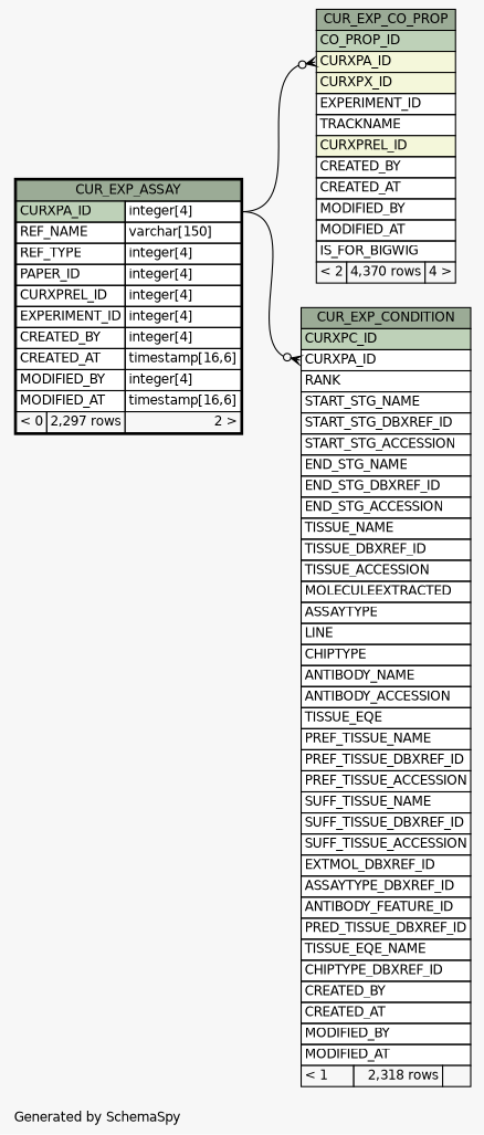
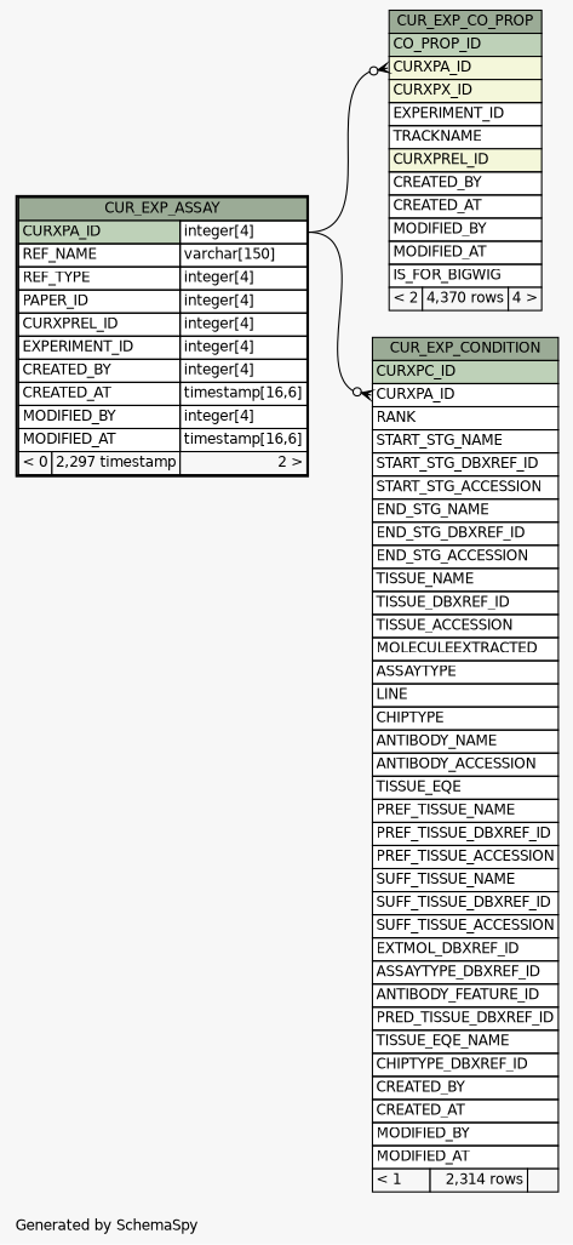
  digraph {
    bgcolor="#f7f7f7"
    fontname=Helvetica
    fontsize=11
    label="\nGenerated by SchemaSpy"
    labeljust=l
    nodesep=0.18
    rankdir=RL
    ranksep=0.46
    node [fontname=Helvetica fontsize=11 shape=plaintext]
    edge [arrowhead=none arrowsize=0.8 arrowtail=crowodot dir=back headport="CURXPA_ID.type:e" tailport="CURXPA_ID:w"]
    n1 [label=<     <TABLE BORDER="0" CELLBORDER="1" CELLSPACING="0" BGCOLOR="#ffffff">       <TR><TD COLSPAN="3" BGCOLOR="#9bab96" ALIGN="CENTER">CUR_EXP_CO_PROP</TD></TR>       <TR><TD PORT="CO_PROP_ID" COLSPAN="3" BGCOLOR="#bed1b8" ALIGN="LEFT">CO_PROP_ID</TD></TR>       <TR><TD PORT="CURXPA_ID" COLSPAN="3" BGCOLOR="#f4f7da" ALIGN="LEFT">CURXPA_ID</TD></TR>       <TR><TD PORT="CURXPX_ID" COLSPAN="3" BGCOLOR="#f4f7da" ALIGN="LEFT">CURXPX_ID</TD></TR>       <TR><TD PORT="EXPERIMENT_ID" COLSPAN="3" ALIGN="LEFT">EXPERIMENT_ID</TD></TR>       <TR><TD PORT="TRACKNAME" COLSPAN="3" ALIGN="LEFT">TRACKNAME</TD></TR>       <TR><TD PORT="CURXPREL_ID" COLSPAN="3" BGCOLOR="#f4f7da" ALIGN="LEFT">CURXPREL_ID</TD></TR>       <TR><TD PORT="CREATED_BY" COLSPAN="3" ALIGN="LEFT">CREATED_BY</TD></TR>       <TR><TD PORT="CREATED_AT" COLSPAN="3" ALIGN="LEFT">CREATED_AT</TD></TR>       <TR><TD PORT="MODIFIED_BY" COLSPAN="3" ALIGN="LEFT">MODIFIED_BY</TD></TR>       <TR><TD PORT="MODIFIED_AT" COLSPAN="3" ALIGN="LEFT">MODIFIED_AT</TD></TR>       <TR><TD PORT="IS_FOR_BIGWIG" COLSPAN="3" ALIGN="LEFT">IS_FOR_BIGWIG</TD></TR>       <TR><TD ALIGN="LEFT" BGCOLOR="#f7f7f7">&lt; 2</TD><TD ALIGN="RIGHT" BGCOLOR="#f7f7f7">4,370 rows</TD><TD ALIGN="RIGHT" BGCOLOR="#f7f7f7">4 &gt;</TD></TR>     </TABLE>>]
-   n2 [label=<     <TABLE BORDER="2" CELLBORDER="1" CELLSPACING="0" BGCOLOR="#ffffff">       <TR><TD COLSPAN="3" BGCOLOR="#9bab96" ALIGN="CENTER">CUR_EXP_ASSAY</TD></TR>       <TR><TD PORT="CURXPA_ID" COLSPAN="2" BGCOLOR="#bed1b8" ALIGN="LEFT">CURXPA_ID</TD><TD PORT="CURXPA_ID.type" ALIGN="LEFT">integer[4]</TD></TR>       <TR><TD PORT="REF_NAME" COLSPAN="2" ALIGN="LEFT">REF_NAME</TD><TD PORT="REF_NAME.type" ALIGN="LEFT">varchar[150]</TD></TR>       <TR><TD PORT="REF_TYPE" COLSPAN="2" ALIGN="LEFT">REF_TYPE</TD><TD PORT="REF_TYPE.type" ALIGN="LEFT">integer[4]</TD></TR>       <TR><TD PORT="PAPER_ID" COLSPAN="2" ALIGN="LEFT">PAPER_ID</TD><TD PORT="PAPER_ID.type" ALIGN="LEFT">integer[4]</TD></TR>       <TR><TD PORT="CURXPREL_ID" COLSPAN="2" ALIGN="LEFT">CURXPREL_ID</TD><TD PORT="CURXPREL_ID.type" ALIGN="LEFT">integer[4]</TD></TR>       <TR><TD PORT="EXPERIMENT_ID" COLSPAN="2" ALIGN="LEFT">EXPERIMENT_ID</TD><TD PORT="EXPERIMENT_ID.type" ALIGN="LEFT">integer[4]</TD></TR>       <TR><TD PORT="CREATED_BY" COLSPAN="2" ALIGN="LEFT">CREATED_BY</TD><TD PORT="CREATED_BY.type" ALIGN="LEFT">integer[4]</TD></TR>       <TR><TD PORT="CREATED_AT" COLSPAN="2" ALIGN="LEFT">CREATED_AT</TD><TD PORT="CREATED_AT.type" ALIGN="LEFT">timestamp[16,6]</TD></TR>       <TR><TD PORT="MODIFIED_BY" COLSPAN="2" ALIGN="LEFT">MODIFIED_BY</TD><TD PORT="MODIFIED_BY.type" ALIGN="LEFT">integer[4]</TD></TR>       <TR><TD PORT="MODIFIED_AT" COLSPAN="2" ALIGN="LEFT">MODIFIED_AT</TD><TD PORT="MODIFIED_AT.type" ALIGN="LEFT">timestamp[16,6]</TD></TR>       <TR><TD ALIGN="LEFT" BGCOLOR="#f7f7f7">&lt; 0</TD><TD ALIGN="RIGHT" BGCOLOR="#f7f7f7">2,297 rows</TD><TD ALIGN="RIGHT" BGCOLOR="#f7f7f7">2 &gt;</TD></TR>     </TABLE>>]
-   n3 [label=<     <TABLE BORDER="0" CELLBORDER="1" CELLSPACING="0" BGCOLOR="#ffffff">       <TR><TD COLSPAN="3" BGCOLOR="#9bab96" ALIGN="CENTER">CUR_EXP_CONDITION</TD></TR>       <TR><TD PORT="CURXPC_ID" COLSPAN="3" BGCOLOR="#bed1b8" ALIGN="LEFT">CURXPC_ID</TD></TR>       <TR><TD PORT="CURXPA_ID" COLSPAN="3" ALIGN="LEFT">CURXPA_ID</TD></TR>       <TR><TD PORT="RANK" COLSPAN="3" ALIGN="LEFT">RANK</TD></TR>       <TR><TD PORT="START_STG_NAME" COLSPAN="3" ALIGN="LEFT">START_STG_NAME</TD></TR>       <TR><TD PORT="START_STG_DBXREF_ID" COLSPAN="3" ALIGN="LEFT">START_STG_DBXREF_ID</TD></TR>       <TR><TD PORT="START_STG_ACCESSION" COLSPAN="3" ALIGN="LEFT">START_STG_ACCESSION</TD></TR>       <TR><TD PORT="END_STG_NAME" COLSPAN="3" ALIGN="LEFT">END_STG_NAME</TD></TR>       <TR><TD PORT="END_STG_DBXREF_ID" COLSPAN="3" ALIGN="LEFT">END_STG_DBXREF_ID</TD></TR>       <TR><TD PORT="END_STG_ACCESSION" COLSPAN="3" ALIGN="LEFT">END_STG_ACCESSION</TD></TR>       <TR><TD PORT="TISSUE_NAME" COLSPAN="3" ALIGN="LEFT">TISSUE_NAME</TD></TR>       <TR><TD PORT="TISSUE_DBXREF_ID" COLSPAN="3" ALIGN="LEFT">TISSUE_DBXREF_ID</TD></TR>       <TR><TD PORT="TISSUE_ACCESSION" COLSPAN="3" ALIGN="LEFT">TISSUE_ACCESSION</TD></TR>       <TR><TD PORT="MOLECULEEXTRACTED" COLSPAN="3" ALIGN="LEFT">MOLECULEEXTRACTED</TD></TR>       <TR><TD PORT="ASSAYTYPE" COLSPAN="3" ALIGN="LEFT">ASSAYTYPE</TD></TR>       <TR><TD PORT="LINE" COLSPAN="3" ALIGN="LEFT">LINE</TD></TR>       <TR><TD PORT="CHIPTYPE" COLSPAN="3" ALIGN="LEFT">CHIPTYPE</TD></TR>       <TR><TD PORT="ANTIBODY_NAME" COLSPAN="3" ALIGN="LEFT">ANTIBODY_NAME</TD></TR>       <TR><TD PORT="ANTIBODY_ACCESSION" COLSPAN="3" ALIGN="LEFT">ANTIBODY_ACCESSION</TD></TR>       <TR><TD PORT="TISSUE_EQE" COLSPAN="3" ALIGN="LEFT">TISSUE_EQE</TD></TR>       <TR><TD PORT="PREF_TISSUE_NAME" COLSPAN="3" ALIGN="LEFT">PREF_TISSUE_NAME</TD></TR>       <TR><TD PORT="PREF_TISSUE_DBXREF_ID" COLSPAN="3" ALIGN="LEFT">PREF_TISSUE_DBXREF_ID</TD></TR>       <TR><TD PORT="PREF_TISSUE_ACCESSION" COLSPAN="3" ALIGN="LEFT">PREF_TISSUE_ACCESSION</TD></TR>       <TR><TD PORT="SUFF_TISSUE_NAME" COLSPAN="3" ALIGN="LEFT">SUFF_TISSUE_NAME</TD></TR>       <TR><TD PORT="SUFF_TISSUE_DBXREF_ID" COLSPAN="3" ALIGN="LEFT">SUFF_TISSUE_DBXREF_ID</TD></TR>       <TR><TD PORT="SUFF_TISSUE_ACCESSION" COLSPAN="3" ALIGN="LEFT">SUFF_TISSUE_ACCESSION</TD></TR>       <TR><TD PORT="EXTMOL_DBXREF_ID" COLSPAN="3" ALIGN="LEFT">EXTMOL_DBXREF_ID</TD></TR>       <TR><TD PORT="ASSAYTYPE_DBXREF_ID" COLSPAN="3" ALIGN="LEFT">ASSAYTYPE_DBXREF_ID</TD></TR>       <TR><TD PORT="ANTIBODY_FEATURE_ID" COLSPAN="3" ALIGN="LEFT">ANTIBODY_FEATURE_ID</TD></TR>       <TR><TD PORT="PRED_TISSUE_DBXREF_ID" COLSPAN="3" ALIGN="LEFT">PRED_TISSUE_DBXREF_ID</TD></TR>       <TR><TD PORT="TISSUE_EQE_NAME" COLSPAN="3" ALIGN="LEFT">TISSUE_EQE_NAME</TD></TR>       <TR><TD PORT="CHIPTYPE_DBXREF_ID" COLSPAN="3" ALIGN="LEFT">CHIPTYPE_DBXREF_ID</TD></TR>       <TR><TD PORT="CREATED_BY" COLSPAN="3" ALIGN="LEFT">CREATED_BY</TD></TR>       <TR><TD PORT="CREATED_AT" COLSPAN="3" ALIGN="LEFT">CREATED_AT</TD></TR>       <TR><TD PORT="MODIFIED_BY" COLSPAN="3" ALIGN="LEFT">MODIFIED_BY</TD></TR>       <TR><TD PORT="MODIFIED_AT" COLSPAN="3" ALIGN="LEFT">MODIFIED_AT</TD></TR>       <TR><TD ALIGN="LEFT" BGCOLOR="#f7f7f7">&lt; 1</TD><TD ALIGN="RIGHT" BGCOLOR="#f7f7f7">2,318 rows</TD><TD ALIGN="RIGHT" BGCOLOR="#f7f7f7">  </TD></TR>     </TABLE>>]
+   n2 [label=<     <TABLE BORDER="2" CELLBORDER="1" CELLSPACING="0" BGCOLOR="#ffffff">       <TR><TD COLSPAN="3" BGCOLOR="#9bab96" ALIGN="CENTER">CUR_EXP_ASSAY</TD></TR>       <TR><TD PORT="CURXPA_ID" COLSPAN="2" BGCOLOR="#bed1b8" ALIGN="LEFT">CURXPA_ID</TD><TD PORT="CURXPA_ID.type" ALIGN="LEFT">integer[4]</TD></TR>       <TR><TD PORT="REF_NAME" COLSPAN="2" ALIGN="LEFT">REF_NAME</TD><TD PORT="REF_NAME.type" ALIGN="LEFT">varchar[150]</TD></TR>       <TR><TD PORT="REF_TYPE" COLSPAN="2" ALIGN="LEFT">REF_TYPE</TD><TD PORT="REF_TYPE.type" ALIGN="LEFT">integer[4]</TD></TR>       <TR><TD PORT="PAPER_ID" COLSPAN="2" ALIGN="LEFT">PAPER_ID</TD><TD PORT="PAPER_ID.type" ALIGN="LEFT">integer[4]</TD></TR>       <TR><TD PORT="CURXPREL_ID" COLSPAN="2" ALIGN="LEFT">CURXPREL_ID</TD><TD PORT="CURXPREL_ID.type" ALIGN="LEFT">integer[4]</TD></TR>       <TR><TD PORT="EXPERIMENT_ID" COLSPAN="2" ALIGN="LEFT">EXPERIMENT_ID</TD><TD PORT="EXPERIMENT_ID.type" ALIGN="LEFT">integer[4]</TD></TR>       <TR><TD PORT="CREATED_BY" COLSPAN="2" ALIGN="LEFT">CREATED_BY</TD><TD PORT="CREATED_BY.type" ALIGN="LEFT">integer[4]</TD></TR>       <TR><TD PORT="CREATED_AT" COLSPAN="2" ALIGN="LEFT">CREATED_AT</TD><TD PORT="CREATED_AT.type" ALIGN="LEFT">timestamp[16,6]</TD></TR>       <TR><TD PORT="MODIFIED_BY" COLSPAN="2" ALIGN="LEFT">MODIFIED_BY</TD><TD PORT="MODIFIED_BY.type" ALIGN="LEFT">integer[4]</TD></TR>       <TR><TD PORT="MODIFIED_AT" COLSPAN="2" ALIGN="LEFT">MODIFIED_AT</TD><TD PORT="MODIFIED_AT.type" ALIGN="LEFT">timestamp[16,6]</TD></TR>       <TR><TD ALIGN="LEFT" BGCOLOR="#f7f7f7">&lt; 0</TD><TD ALIGN="RIGHT" BGCOLOR="#f7f7f7">2,297 timestamp</TD><TD ALIGN="RIGHT" BGCOLOR="#f7f7f7">2 &gt;</TD></TR>     </TABLE>>]
+   n3 [label=<     <TABLE BORDER="0" CELLBORDER="1" CELLSPACING="0" BGCOLOR="#ffffff">       <TR><TD COLSPAN="3" BGCOLOR="#9bab96" ALIGN="CENTER">CUR_EXP_CONDITION</TD></TR>       <TR><TD PORT="CURXPC_ID" COLSPAN="3" BGCOLOR="#bed1b8" ALIGN="LEFT">CURXPC_ID</TD></TR>       <TR><TD PORT="CURXPA_ID" COLSPAN="3" ALIGN="LEFT">CURXPA_ID</TD></TR>       <TR><TD PORT="RANK" COLSPAN="3" ALIGN="LEFT">RANK</TD></TR>       <TR><TD PORT="START_STG_NAME" COLSPAN="3" ALIGN="LEFT">START_STG_NAME</TD></TR>       <TR><TD PORT="START_STG_DBXREF_ID" COLSPAN="3" ALIGN="LEFT">START_STG_DBXREF_ID</TD></TR>       <TR><TD PORT="START_STG_ACCESSION" COLSPAN="3" ALIGN="LEFT">START_STG_ACCESSION</TD></TR>       <TR><TD PORT="END_STG_NAME" COLSPAN="3" ALIGN="LEFT">END_STG_NAME</TD></TR>       <TR><TD PORT="END_STG_DBXREF_ID" COLSPAN="3" ALIGN="LEFT">END_STG_DBXREF_ID</TD></TR>       <TR><TD PORT="END_STG_ACCESSION" COLSPAN="3" ALIGN="LEFT">END_STG_ACCESSION</TD></TR>       <TR><TD PORT="TISSUE_NAME" COLSPAN="3" ALIGN="LEFT">TISSUE_NAME</TD></TR>       <TR><TD PORT="TISSUE_DBXREF_ID" COLSPAN="3" ALIGN="LEFT">TISSUE_DBXREF_ID</TD></TR>       <TR><TD PORT="TISSUE_ACCESSION" COLSPAN="3" ALIGN="LEFT">TISSUE_ACCESSION</TD></TR>       <TR><TD PORT="MOLECULEEXTRACTED" COLSPAN="3" ALIGN="LEFT">MOLECULEEXTRACTED</TD></TR>       <TR><TD PORT="ASSAYTYPE" COLSPAN="3" ALIGN="LEFT">ASSAYTYPE</TD></TR>       <TR><TD PORT="LINE" COLSPAN="3" ALIGN="LEFT">LINE</TD></TR>       <TR><TD PORT="CHIPTYPE" COLSPAN="3" ALIGN="LEFT">CHIPTYPE</TD></TR>       <TR><TD PORT="ANTIBODY_NAME" COLSPAN="3" ALIGN="LEFT">ANTIBODY_NAME</TD></TR>       <TR><TD PORT="ANTIBODY_ACCESSION" COLSPAN="3" ALIGN="LEFT">ANTIBODY_ACCESSION</TD></TR>       <TR><TD PORT="TISSUE_EQE" COLSPAN="3" ALIGN="LEFT">TISSUE_EQE</TD></TR>       <TR><TD PORT="PREF_TISSUE_NAME" COLSPAN="3" ALIGN="LEFT">PREF_TISSUE_NAME</TD></TR>       <TR><TD PORT="PREF_TISSUE_DBXREF_ID" COLSPAN="3" ALIGN="LEFT">PREF_TISSUE_DBXREF_ID</TD></TR>       <TR><TD PORT="PREF_TISSUE_ACCESSION" COLSPAN="3" ALIGN="LEFT">PREF_TISSUE_ACCESSION</TD></TR>       <TR><TD PORT="SUFF_TISSUE_NAME" COLSPAN="3" ALIGN="LEFT">SUFF_TISSUE_NAME</TD></TR>       <TR><TD PORT="SUFF_TISSUE_DBXREF_ID" COLSPAN="3" ALIGN="LEFT">SUFF_TISSUE_DBXREF_ID</TD></TR>       <TR><TD PORT="SUFF_TISSUE_ACCESSION" COLSPAN="3" ALIGN="LEFT">SUFF_TISSUE_ACCESSION</TD></TR>       <TR><TD PORT="EXTMOL_DBXREF_ID" COLSPAN="3" ALIGN="LEFT">EXTMOL_DBXREF_ID</TD></TR>       <TR><TD PORT="ASSAYTYPE_DBXREF_ID" COLSPAN="3" ALIGN="LEFT">ASSAYTYPE_DBXREF_ID</TD></TR>       <TR><TD PORT="ANTIBODY_FEATURE_ID" COLSPAN="3" ALIGN="LEFT">ANTIBODY_FEATURE_ID</TD></TR>       <TR><TD PORT="PRED_TISSUE_DBXREF_ID" COLSPAN="3" ALIGN="LEFT">PRED_TISSUE_DBXREF_ID</TD></TR>       <TR><TD PORT="TISSUE_EQE_NAME" COLSPAN="3" ALIGN="LEFT">TISSUE_EQE_NAME</TD></TR>       <TR><TD PORT="CHIPTYPE_DBXREF_ID" COLSPAN="3" ALIGN="LEFT">CHIPTYPE_DBXREF_ID</TD></TR>       <TR><TD PORT="CREATED_BY" COLSPAN="3" ALIGN="LEFT">CREATED_BY</TD></TR>       <TR><TD PORT="CREATED_AT" COLSPAN="3" ALIGN="LEFT">CREATED_AT</TD></TR>       <TR><TD PORT="MODIFIED_BY" COLSPAN="3" ALIGN="LEFT">MODIFIED_BY</TD></TR>       <TR><TD PORT="MODIFIED_AT" COLSPAN="3" ALIGN="LEFT">MODIFIED_AT</TD></TR>       <TR><TD ALIGN="LEFT" BGCOLOR="#f7f7f7">&lt; 1</TD><TD ALIGN="RIGHT" BGCOLOR="#f7f7f7">2,314 rows</TD><TD ALIGN="RIGHT" BGCOLOR="#f7f7f7">  </TD></TR>     </TABLE>>]
    n1 -> n2
    n3 -> n2
  }
